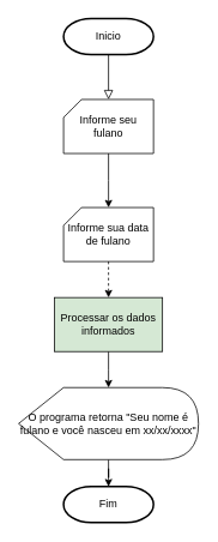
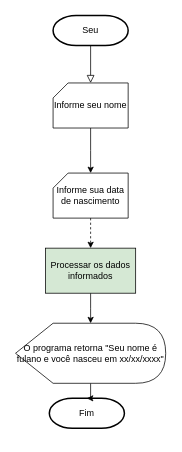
  <mxCell id="0" />
  <mxCell id="1" parent="0" />
  <mxCell id="2" value="" style="rounded=0;html=1;jettySize=auto;orthogonalLoop=1;fontSize=11;endArrow=block;endFill=0;endSize=8;strokeWidth=1;shadow=0;labelBackgroundColor=none;edgeStyle=orthogonalEdgeStyle;" edge="1" parent="1"><mxGeometry relative="1" as="geometry"><mxPoint x="120" y="60" as="sourcePoint" /><mxPoint x="120" y="110" as="targetPoint" /></mxGeometry></mxCell>
- <mxCell id="3" value="Inicio" style="strokeWidth=2;html=1;shape=mxgraph.flowchart.terminator;whiteSpace=wrap;" vertex="1" parent="1"><mxGeometry x="70" y="20" width="100" height="40" as="geometry" /></mxCell>
- <mxCell id="4" value="Fim" style="strokeWidth=2;html=1;shape=mxgraph.flowchart.terminator;whiteSpace=wrap;" vertex="1" parent="1"><mxGeometry x="70" y="540" width="100" height="40" as="geometry" /></mxCell>
+ <mxCell id="3" value="Seu" style="strokeWidth=2;html=1;shape=mxgraph.flowchart.terminator;whiteSpace=wrap;" vertex="1" parent="1"><mxGeometry x="70" y="20" width="100" height="40" as="geometry" /></mxCell>
+ <mxCell id="4" value="Fim" style="strokeWidth=2;html=1;shape=mxgraph.flowchart.terminator;whiteSpace=wrap;" vertex="1" parent="1"><mxGeometry x="65" y="530" width="100" height="40" as="geometry" /></mxCell>
  <mxCell id="5" value="" style="edgeStyle=orthogonalEdgeStyle;rounded=0;orthogonalLoop=1;jettySize=auto;html=1;" edge="1" parent="1" source="6"><mxGeometry relative="1" as="geometry"><mxPoint x="120" y="230" as="targetPoint" /></mxGeometry></mxCell>
- <mxCell id="6" value="Informe seu fulano" style="verticalLabelPosition=middle;verticalAlign=middle;html=1;shape=card;whiteSpace=wrap;size=20;arcSize=12;labelPosition=center;align=center;" vertex="1" parent="1"><mxGeometry x="70" y="110" width="100" height="60" as="geometry" /></mxCell>
+ <mxCell id="6" value="Informe seu nome" style="verticalLabelPosition=middle;verticalAlign=middle;html=1;shape=card;whiteSpace=wrap;size=20;arcSize=12;labelPosition=center;align=center;" vertex="1" parent="1"><mxGeometry x="70" y="110" width="100" height="60" as="geometry" /></mxCell>
  <mxCell id="7" value="" style="edgeStyle=orthogonalEdgeStyle;rounded=0;orthogonalLoop=1;jettySize=auto;html=1;dashed=1;" edge="1" parent="1" source="8" target="10"><mxGeometry relative="1" as="geometry" /></mxCell>
- <mxCell id="8" value="Informe sua data de fulano" style="verticalLabelPosition=middle;verticalAlign=middle;html=1;shape=card;whiteSpace=wrap;size=20;arcSize=12;labelPosition=center;align=center;" vertex="1" parent="1"><mxGeometry x="70" y="230" width="100" height="60" as="geometry" /></mxCell>
+ <mxCell id="8" value="Informe sua data de nascimento" style="verticalLabelPosition=middle;verticalAlign=middle;html=1;shape=card;whiteSpace=wrap;size=20;arcSize=12;labelPosition=center;align=center;" vertex="1" parent="1"><mxGeometry x="70" y="230" width="100" height="60" as="geometry" /></mxCell>
  <mxCell id="9" value="" style="edgeStyle=orthogonalEdgeStyle;rounded=0;orthogonalLoop=1;jettySize=auto;html=1;" edge="1" parent="1" source="10"><mxGeometry relative="1" as="geometry"><mxPoint x="120" y="430" as="targetPoint" /></mxGeometry></mxCell>
  <mxCell id="10" value="Processar os dados informados" style="whiteSpace=wrap;html=1;arcSize=12;fillColor=#d5e8d4;" vertex="1" parent="1"><mxGeometry x="60" y="330" width="120" height="60" as="geometry" /></mxCell>
  <mxCell id="11" value="" style="edgeStyle=orthogonalEdgeStyle;rounded=0;orthogonalLoop=1;jettySize=auto;html=1;" edge="1" parent="1" source="12" target="4"><mxGeometry relative="1" as="geometry" /></mxCell>
  <mxCell id="12" value="O programa retorna &quot;Seu nome é fulano e você nasceu em xx/xx/xxxx&quot;" style="shape=display;whiteSpace=wrap;html=1;" vertex="1" parent="1"><mxGeometry x="20" y="430" width="200" height="80" as="geometry" /></mxCell>
